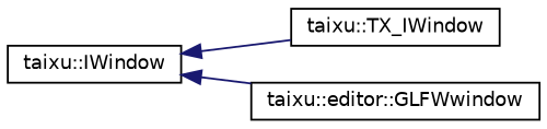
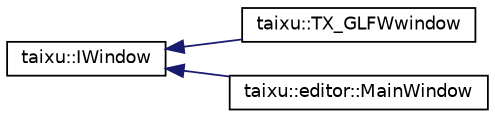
  digraph {
    rankdir=LR
    node [color=black fillcolor=white fontname=Helvetica fontsize=10 shape=record style=filled]
    edge [color=midnightblue dir=back fontname=Helvetica fontsize=10 labelfontname=Helvetica labelfontsize=10 style=solid]
    n1 [height=0.2 label="taixu::IWindow" width=0.4]
-   n2 [height=0.2 label="taixu::TX_IWindow" width=0.4]
-   n3 [height=0.2 label="taixu::editor::GLFWwindow" width=0.4]
+   n2 [height=0.2 label="taixu::TX_GLFWwindow" width=0.4]
+   n3 [height=0.2 label="taixu::editor::MainWindow" width=0.4]
    n1 -> n2
    n1 -> n3
  }
